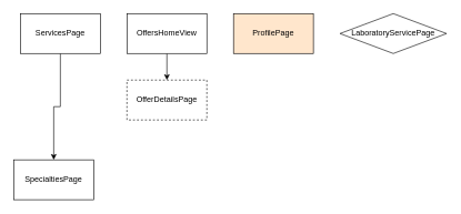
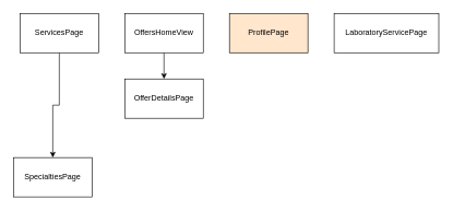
  <mxCell id="0" />
  <mxCell id="1" parent="0" />
  <mxCell id="2" style="edgeStyle=orthogonalEdgeStyle;rounded=0;orthogonalLoop=1;jettySize=auto;html=1;" edge="1" parent="1" source="3" target="9"><mxGeometry relative="1" as="geometry" /></mxCell>
  <mxCell id="3" value="ServicesPage" style="rounded=0;whiteSpace=wrap;html=1;" parent="1" vertex="1"><mxGeometry x="30" y="20" width="120" height="60" as="geometry" /></mxCell>
  <mxCell id="4" value="" style="edgeStyle=orthogonalEdgeStyle;rounded=0;orthogonalLoop=1;jettySize=auto;html=1;" parent="1" source="5" target="6" edge="1"><mxGeometry relative="1" as="geometry" /></mxCell>
  <mxCell id="5" value="OffersHomeView" style="rounded=0;whiteSpace=wrap;html=1;" parent="1" vertex="1"><mxGeometry x="190" y="20" width="120" height="60" as="geometry" /></mxCell>
- <mxCell id="6" value="OfferDetailsPage" style="rounded=0;whiteSpace=wrap;html=1;dashed=1;" parent="1" vertex="1"><mxGeometry x="190" y="120" width="120" height="60" as="geometry" /></mxCell>
+ <mxCell id="6" value="OfferDetailsPage" style="rounded=0;whiteSpace=wrap;html=1;" parent="1" vertex="1"><mxGeometry x="190" y="120" width="120" height="60" as="geometry" /></mxCell>
  <mxCell id="7" value="ProfilePage" style="rounded=0;whiteSpace=wrap;html=1;fillColor=#ffe6cc;" parent="1" vertex="1"><mxGeometry x="350" y="20" width="120" height="60" as="geometry" /></mxCell>
- <mxCell id="8" value="LaboratoryServicePage&lt;br&gt;" style="rhombus;whiteSpace=wrap;html=1;" parent="1" vertex="1"><mxGeometry x="510" y="20" width="160" height="60" as="geometry" /></mxCell>
+ <mxCell id="8" value="LaboratoryServicePage&lt;br&gt;" style="rounded=0;whiteSpace=wrap;html=1;" parent="1" vertex="1"><mxGeometry x="510" y="20" width="160" height="60" as="geometry" /></mxCell>
  <mxCell id="9" value="SpecialtiesPage" style="rounded=0;whiteSpace=wrap;html=1;" vertex="1" parent="1"><mxGeometry x="20" y="240" width="120" height="60" as="geometry" /></mxCell>
